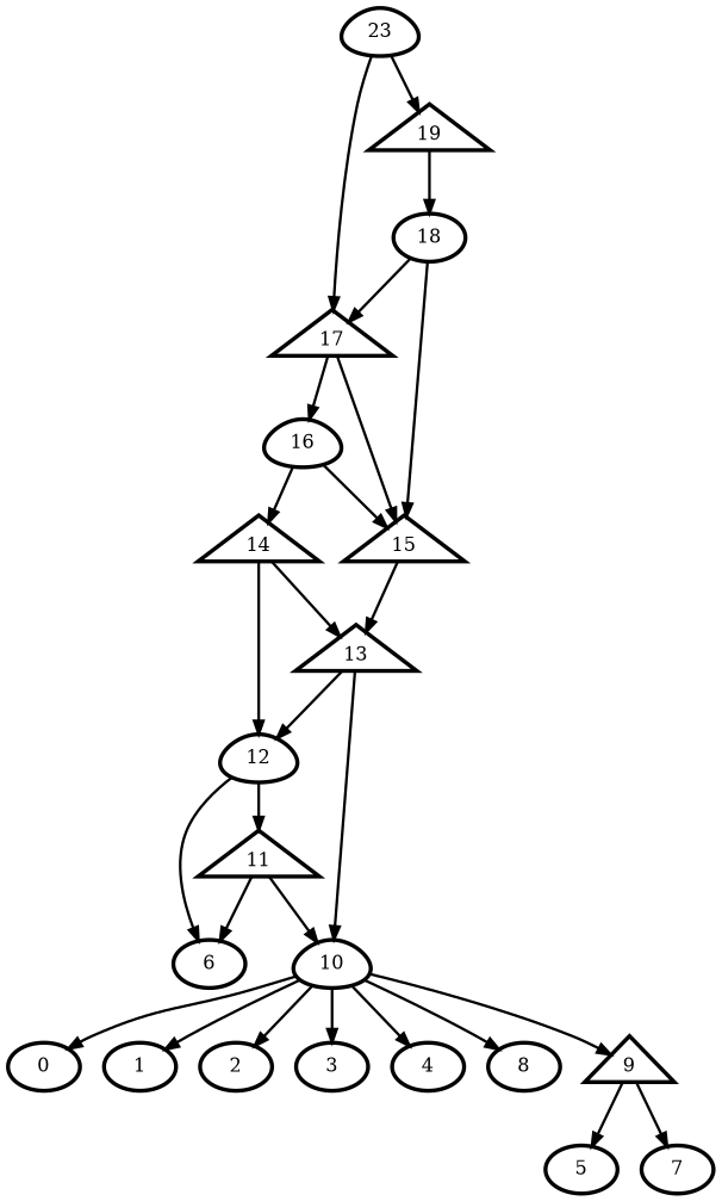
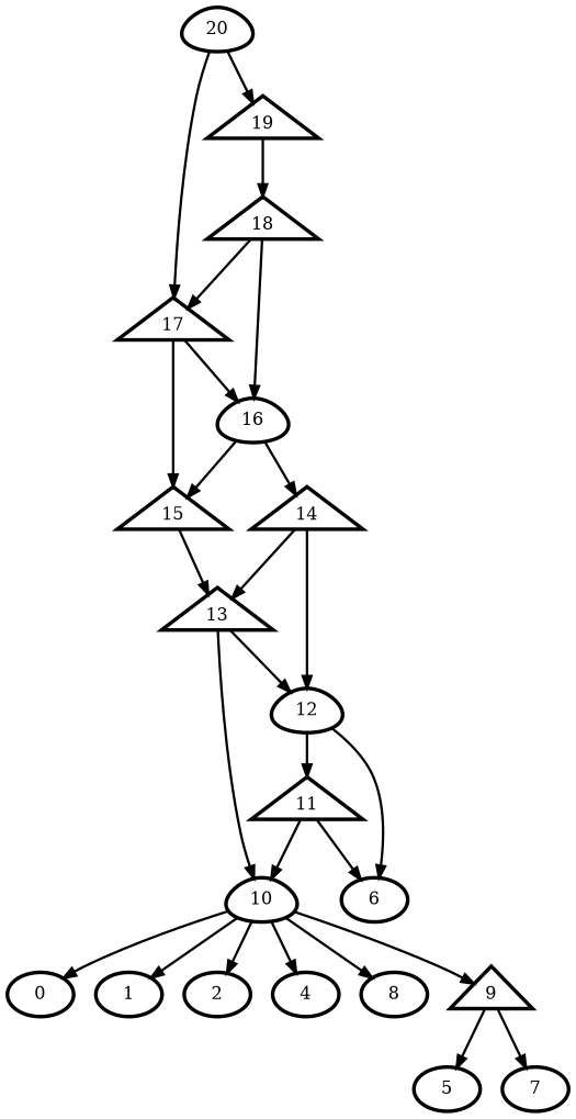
  digraph {
    node [penwidth=3]
    edge [penwidth=2]
    n1 [label=0]
    n2 [label=1]
    n3 [label=2]
-   n4 [label=3]
    n5 [label=4]
    n6 [label=5]
    n7 [label=6]
    n8 [label=7]
    n9 [label=8]
    n10 [label=10 shape=egg]
    n11 [label=9 shape=triangle]
    n12 [label=12 shape=egg]
    n13 [label=11 shape=triangle]
    n14 [label=16 shape=egg]
    n15 [label=14 shape=triangle]
    n16 [label=15 shape=triangle]
    n17 [label=13 shape=triangle]
    n18 [label=17 shape=triangle]
-   n19 [label=18 shape=ellipse]
+   n19 [label=18 shape=triangle]
    n20 [label=19 shape=triangle]
-   n21 [label=23 shape=egg]
+   n21 [label=20 shape=egg]
    n10 -> n1
    n10 -> n2
    n10 -> n3
-   n10 -> n4
    n10 -> n5
    n10 -> n9
    n10 -> n11
    n11 -> n6
    n11 -> n8
    n12 -> n7
    n12 -> n13
    n13 -> n7
    n13 -> n10
    n14 -> n15
    n14 -> n16
    n15 -> n12
    n15 -> n17
    n16 -> n17
    n17 -> n10
    n17 -> n12
    n18 -> n14
    n18 -> n16
-   n19 -> n16
+   n19 -> n14
    n19 -> n18
    n20 -> n19
    n21 -> n18
    n21 -> n20
  }
